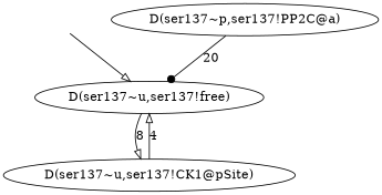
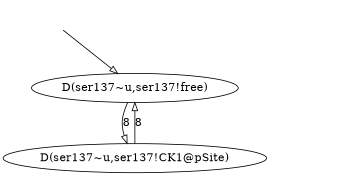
  digraph {
    edge [arrowhead=onormal]
    Init_11 [height="0px" style=invis width="0px"]
    n2 [label="D(ser137~u,ser137!free)"]
    n3 [label="D(ser137~u,ser137!CK1@pSite)"]
-   n4 [label="D(ser137~p,ser137!PP2C@a)"]
    Init_11 -> n2
    n2 -> n3 [label=8]
-   n3 -> n2 [label=4]
-   n4 -> n2 [arrowhead=dot label=20]
+   n3 -> n2 [label=8]
  }
